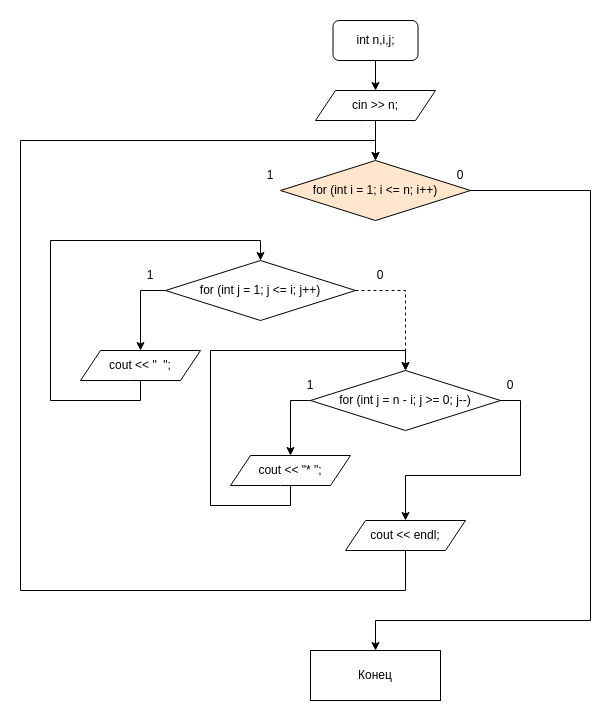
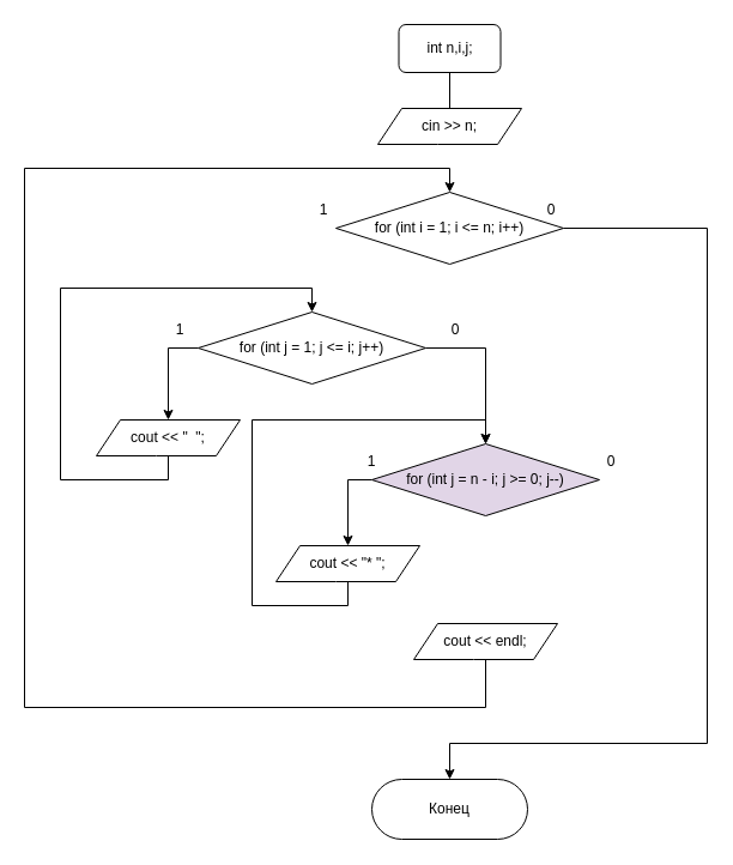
  <mxCell id="0" />
  <mxCell id="1" parent="0" />
- <mxCell id="2" style="edgeStyle=orthogonalEdgeStyle;rounded=0;orthogonalLoop=1;jettySize=auto;html=1;exitX=0.5;exitY=1;exitDx=0;exitDy=0;entryX=0.5;entryY=0;entryDx=0;entryDy=0;" parent="1" source="3" target="7" edge="1"><mxGeometry relative="1" as="geometry" /></mxCell>
+ <mxCell id="2" style="edgeStyle=orthogonalEdgeStyle;rounded=0;orthogonalLoop=1;jettySize=auto;html=1;exitX=0.5;exitY=1;exitDx=0;exitDy=0;entryX=0.5;entryY=0;entryDx=0;entryDy=0;endArrow=none;" parent="1" source="3" target="7" edge="1"><mxGeometry relative="1" as="geometry" /></mxCell>
  <mxCell id="3" value="int n,i,j;" style="whiteSpace=wrap;html=1;rounded=1;" parent="1" vertex="1"><mxGeometry x="332.5" y="20" width="85" height="40" as="geometry" /></mxCell>
  <mxCell id="4" style="edgeStyle=orthogonalEdgeStyle;rounded=0;orthogonalLoop=1;jettySize=auto;html=1;exitX=1;exitY=0.5;exitDx=0;exitDy=0;entryX=0.5;entryY=0;entryDx=0;entryDy=0;" edge="1" parent="1" source="5" target="8"><mxGeometry relative="1" as="geometry"><Array as="points"><mxPoint x="590" y="190" /><mxPoint x="590" y="620" /></Array></mxGeometry></mxCell>
- <mxCell id="5" value="for (int i = 1; i &amp;lt;= n; i++)" style="rhombus;whiteSpace=wrap;html=1;rounded=1;arcSize=0;fillColor=#ffe6cc;" parent="1" vertex="1"><mxGeometry x="280" y="160" width="190" height="60" as="geometry" /></mxCell>
- <mxCell id="6" style="edgeStyle=orthogonalEdgeStyle;rounded=0;orthogonalLoop=1;jettySize=auto;html=1;exitX=0.5;exitY=1;exitDx=0;exitDy=0;entryX=0.5;entryY=0;entryDx=0;entryDy=0;" parent="1" source="7" target="5" edge="1"><mxGeometry relative="1" as="geometry" /></mxCell>
+ <mxCell id="5" value="for (int i = 1; i &amp;lt;= n; i++)" style="rhombus;whiteSpace=wrap;html=1;rounded=1;arcSize=0;" parent="1" vertex="1"><mxGeometry x="280" y="160" width="190" height="60" as="geometry" /></mxCell>
  <mxCell id="7" value="cin &amp;gt;&amp;gt; n;" style="shape=parallelogram;perimeter=parallelogramPerimeter;whiteSpace=wrap;html=1;fixedSize=1;rounded=1;arcSize=0;" parent="1" vertex="1"><mxGeometry x="315" y="90" width="120" height="30" as="geometry" /></mxCell>
- <mxCell id="8" value="Конец" style="whiteSpace=wrap;html=1;arcSize=50;rounded=0;" parent="1" vertex="1"><mxGeometry x="310" y="650" width="130" height="50" as="geometry" /></mxCell>
+ <mxCell id="8" value="Конец" style="rounded=1;whiteSpace=wrap;html=1;arcSize=50;" parent="1" vertex="1"><mxGeometry x="310" y="650" width="130" height="50" as="geometry" /></mxCell>
  <mxCell id="9" style="edgeStyle=orthogonalEdgeStyle;rounded=0;orthogonalLoop=1;jettySize=auto;html=1;exitX=0;exitY=0.5;exitDx=0;exitDy=0;entryX=0.5;entryY=0;entryDx=0;entryDy=0;" edge="1" parent="1" source="11" target="13"><mxGeometry relative="1" as="geometry" /></mxCell>
- <mxCell id="10" style="edgeStyle=orthogonalEdgeStyle;rounded=0;orthogonalLoop=1;jettySize=auto;html=1;exitX=1;exitY=0.5;exitDx=0;exitDy=0;entryX=0.5;entryY=0;entryDx=0;entryDy=0;dashed=1;" edge="1" parent="1" source="11" target="16"><mxGeometry relative="1" as="geometry" /></mxCell>
+ <mxCell id="10" style="edgeStyle=orthogonalEdgeStyle;rounded=0;orthogonalLoop=1;jettySize=auto;html=1;exitX=1;exitY=0.5;exitDx=0;exitDy=0;entryX=0.5;entryY=0;entryDx=0;entryDy=0;" edge="1" parent="1" source="11" target="16"><mxGeometry relative="1" as="geometry" /></mxCell>
  <mxCell id="11" value="for (int j = 1; j &amp;lt;= i; j++)" style="rhombus;whiteSpace=wrap;html=1;rounded=1;arcSize=0;" vertex="1" parent="1"><mxGeometry x="165" y="260" width="190" height="60" as="geometry" /></mxCell>
  <mxCell id="12" style="edgeStyle=orthogonalEdgeStyle;rounded=0;orthogonalLoop=1;jettySize=auto;html=1;exitX=0.5;exitY=1;exitDx=0;exitDy=0;entryX=0.5;entryY=0;entryDx=0;entryDy=0;" edge="1" parent="1" source="13" target="11"><mxGeometry relative="1" as="geometry"><Array as="points"><mxPoint x="140" y="400" /><mxPoint x="50" y="400" /><mxPoint x="50" y="240" /><mxPoint x="260" y="240" /></Array></mxGeometry></mxCell>
  <mxCell id="13" value="cout &amp;lt;&amp;lt; &quot;&amp;nbsp; &quot;;" style="shape=parallelogram;perimeter=parallelogramPerimeter;whiteSpace=wrap;html=1;fixedSize=1;rounded=1;arcSize=0;" vertex="1" parent="1"><mxGeometry x="80" y="350" width="120" height="30" as="geometry" /></mxCell>
  <mxCell id="14" style="edgeStyle=orthogonalEdgeStyle;rounded=0;orthogonalLoop=1;jettySize=auto;html=1;exitX=0;exitY=0.5;exitDx=0;exitDy=0;entryX=0.5;entryY=0;entryDx=0;entryDy=0;" edge="1" parent="1" source="16" target="18"><mxGeometry relative="1" as="geometry" /></mxCell>
- <mxCell id="15" style="edgeStyle=orthogonalEdgeStyle;rounded=0;orthogonalLoop=1;jettySize=auto;html=1;exitX=1;exitY=0.5;exitDx=0;exitDy=0;entryX=0.5;entryY=0;entryDx=0;entryDy=0;" edge="1" parent="1" source="16" target="20"><mxGeometry relative="1" as="geometry" /></mxCell>
- <mxCell id="16" value="for (int j = n - i; j &amp;gt;= 0; j--)" style="rhombus;whiteSpace=wrap;html=1;rounded=1;arcSize=0;" vertex="1" parent="1"><mxGeometry x="310" y="370" width="190" height="60" as="geometry" /></mxCell>
+ <mxCell id="16" value="for (int j = n - i; j &amp;gt;= 0; j--)" style="rhombus;whiteSpace=wrap;html=1;rounded=1;arcSize=0;fillColor=#e1d5e7;" vertex="1" parent="1"><mxGeometry x="310" y="370" width="190" height="60" as="geometry" /></mxCell>
  <mxCell id="17" style="edgeStyle=orthogonalEdgeStyle;rounded=0;orthogonalLoop=1;jettySize=auto;html=1;exitX=0.5;exitY=1;exitDx=0;exitDy=0;entryX=0.5;entryY=0;entryDx=0;entryDy=0;" edge="1" parent="1" source="18" target="16"><mxGeometry relative="1" as="geometry"><Array as="points"><mxPoint x="290" y="505" /><mxPoint x="210" y="505" /><mxPoint x="210" y="350" /><mxPoint x="405" y="350" /></Array></mxGeometry></mxCell>
  <mxCell id="18" value="cout &amp;lt;&amp;lt; &quot;* &quot;;" style="shape=parallelogram;perimeter=parallelogramPerimeter;whiteSpace=wrap;html=1;fixedSize=1;rounded=1;arcSize=0;" vertex="1" parent="1"><mxGeometry x="230" y="455" width="120" height="30" as="geometry" /></mxCell>
  <mxCell id="19" style="edgeStyle=orthogonalEdgeStyle;rounded=0;orthogonalLoop=1;jettySize=auto;html=1;exitX=0.5;exitY=1;exitDx=0;exitDy=0;entryX=0.5;entryY=0;entryDx=0;entryDy=0;" edge="1" parent="1" source="20" target="5"><mxGeometry relative="1" as="geometry"><Array as="points"><mxPoint x="405" y="590" /><mxPoint x="20" y="590" /><mxPoint x="20" y="140" /><mxPoint x="375" y="140" /></Array></mxGeometry></mxCell>
  <mxCell id="20" value="cout &amp;lt;&amp;lt; endl;" style="shape=parallelogram;perimeter=parallelogramPerimeter;whiteSpace=wrap;html=1;fixedSize=1;rounded=1;arcSize=0;" vertex="1" parent="1"><mxGeometry x="345" y="520" width="120" height="30" as="geometry" /></mxCell>
  <mxCell id="21" value="1" style="text;html=1;strokeColor=none;fillColor=none;align=center;verticalAlign=middle;whiteSpace=wrap;rounded=0;" vertex="1" parent="1"><mxGeometry x="240" y="160" width="60" height="30" as="geometry" /></mxCell>
  <mxCell id="22" value="1" style="text;html=1;strokeColor=none;fillColor=none;align=center;verticalAlign=middle;whiteSpace=wrap;rounded=0;" vertex="1" parent="1"><mxGeometry x="120" y="260" width="60" height="30" as="geometry" /></mxCell>
  <mxCell id="23" value="1" style="text;html=1;strokeColor=none;fillColor=none;align=center;verticalAlign=middle;whiteSpace=wrap;rounded=0;" vertex="1" parent="1"><mxGeometry x="280" y="370" width="60" height="30" as="geometry" /></mxCell>
  <mxCell id="24" value="0" style="text;html=1;strokeColor=none;fillColor=none;align=center;verticalAlign=middle;whiteSpace=wrap;rounded=0;" vertex="1" parent="1"><mxGeometry x="430" y="160" width="60" height="30" as="geometry" /></mxCell>
  <mxCell id="25" value="0" style="text;html=1;strokeColor=none;fillColor=none;align=center;verticalAlign=middle;whiteSpace=wrap;rounded=0;" vertex="1" parent="1"><mxGeometry x="480" y="370" width="60" height="30" as="geometry" /></mxCell>
  <mxCell id="26" value="0" style="text;html=1;strokeColor=none;fillColor=none;align=center;verticalAlign=middle;whiteSpace=wrap;rounded=0;" vertex="1" parent="1"><mxGeometry x="350" y="260" width="60" height="30" as="geometry" /></mxCell>
